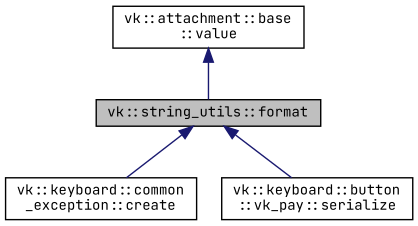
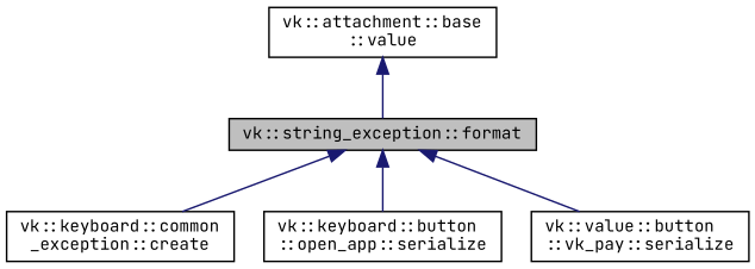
  digraph {
    fontname="JetBrains Mono"
    rankdir=TB
    node [color=black fillcolor=white fontname="JetBrains Mono" fontsize=10 shape=record style=filled]
    edge [color=midnightblue dir=back fontname="JetBrains Mono" fontsize=10 labelfontname=Helvetica labelfontsize=10 style=solid]
-   n1 [fillcolor=grey75 fontcolor=black height=0.2 label="vk::string_utils::format" width=0.4]
+   n1 [fillcolor=grey75 fontcolor=black height=0.2 label="vk::string_exception::format" width=0.4]
    n2 [height=0.2 label="vk::keyboard::common\l_exception::create" width=0.4]
-   n4 [height=0.2 label="vk::keyboard::button\l::vk_pay::serialize" width=0.4]
+   n3 [height=0.2 label="vk::keyboard::button\l::open_app::serialize" width=0.4]
+   n4 [height=0.2 label="vk::value::button\l::vk_pay::serialize" width=0.4]
    n5 [height=0.2 label="vk::attachment::base\l::value" width=0.4]
    n1 -> n2
+   n1 -> n3
    n1 -> n4
    n5 -> n1
  }
